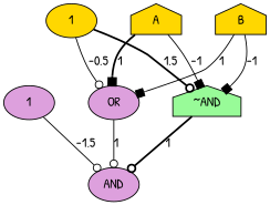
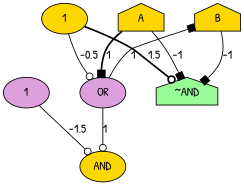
  digraph {
    fontname="Patrick Hand"
    rankdir=TB
    node [fillcolor=gold fontname="Patrick Hand" shape=ellipse style=filled]
    edge [fontname="Patrick Hand" style=solid arrowhead=odot]
    n1 [label=A shape=house]
    n2 [label=B shape=house]
    n3 [label=1]
    n4 [fillcolor=plum label=OR]
    n5 [fillcolor=palegreen label="~AND" shape=house]
    n6 [fillcolor=plum label=1]
-   n7 [fillcolor=plum label=AND]
+   n7 [label=AND]
    subgraph sub_1 {
      rank=same
      n1
      n2
      n3
    }
    subgraph sub_2 {
      rank=same
      n4
      n5
      n6
    }
    subgraph sub_3 {
      rank=same
      n7
    }
    n1 -> n2 [style=invis arrowhead=""]
    n1 -> n4 [arrowhead=box label=1 style=bold]
    n1 -> n5 [arrowhead=box label=-1]
-   n2 -> n4 [arrowhead=box label=1]
+   n4 -> n2 [arrowhead=box label=1]
    n2 -> n5 [arrowhead=box label=-1]
    n3 -> n1 [style=invis arrowhead=""]
    n3 -> n4 [label=-0.5]
    n3 -> n5 [label=1.5 style=bold]
    n4 -> n5 [style=invis arrowhead=""]
    n4 -> n7 [label=1]
-   n5 -> n7 [label=1 style=bold]
    n6 -> n4 [style=invis arrowhead=""]
    n6 -> n7 [label=-1.5]
  }
